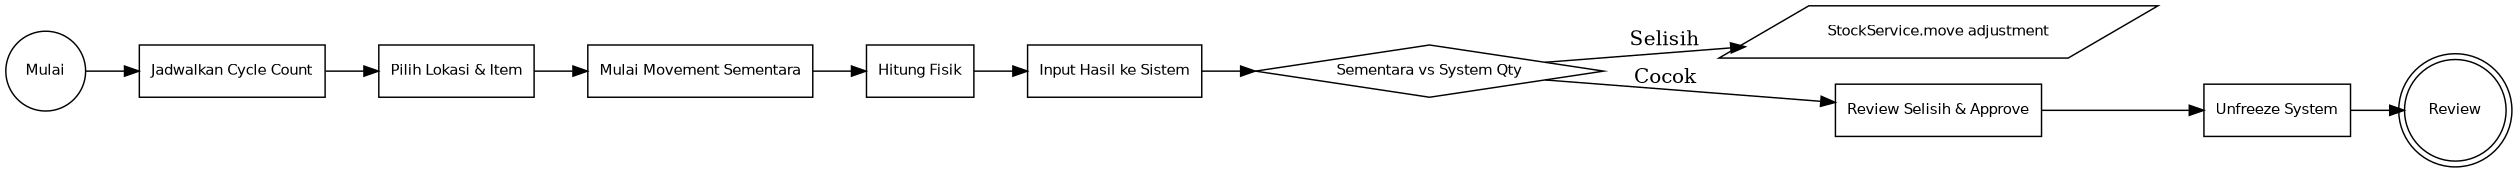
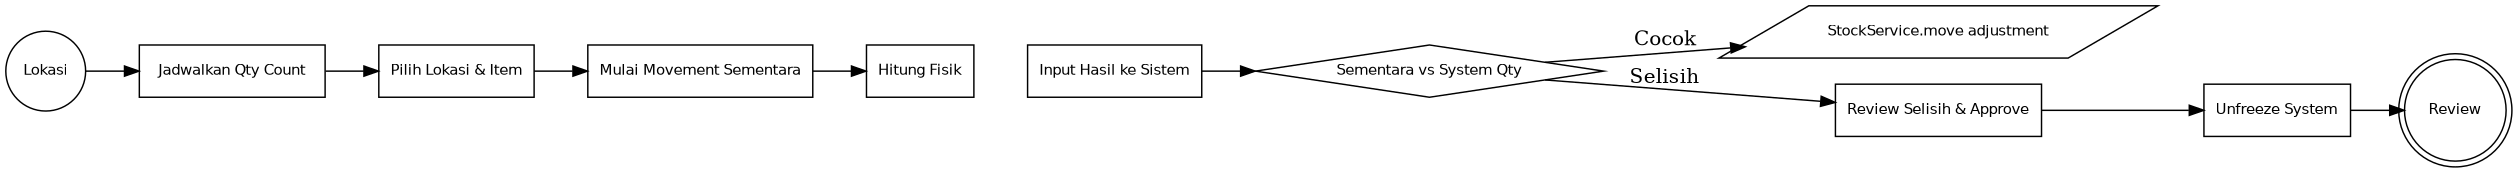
  digraph {
    rankdir=LR
    node [fontname=Helvetica fontsize=10 shape=rectangle]
-   n1 [label=Mulai shape=circle]
-   n2 [label="Jadwalkan Cycle Count"]
+   n1 [label=Lokasi shape=circle]
+   n2 [label="Jadwalkan Qty Count"]
    n3 [label="Pilih Lokasi & Item"]
    n4 [label="Mulai Movement Sementara"]
    n5 [label="Hitung Fisik"]
    n6 [label="Input Hasil ke Sistem"]
    n7 [label="Sementara vs System Qty" shape=diamond]
    n8 [label="StockService.move adjustment" shape=parallelogram]
    n9 [label="Review Selisih & Approve"]
    n10 [label="Unfreeze System"]
    n11 [label=Review shape=doublecircle]
    n1 -> n2
    n2 -> n3
    n3 -> n4
    n4 -> n5
-   n5 -> n6
    n6 -> n7
-   n7 -> n8 [label=Selisih]
-   n7 -> n9 [label=Cocok]
+   n7 -> n8 [label=Cocok]
+   n7 -> n9 [label=Selisih]
    n9 -> n10
    n10 -> n11
  }
